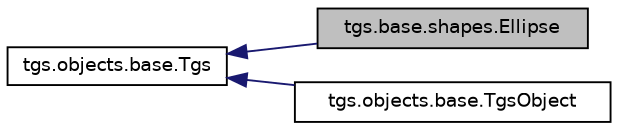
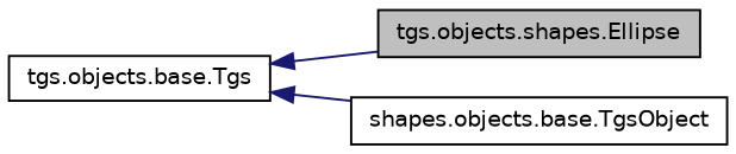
  digraph {
    rankdir=LR
    node [color=black fillcolor=white fontname=Helvetica fontsize=10 shape=record style=filled]
    edge [color=midnightblue dir=back fontname=Helvetica fontsize=10 labelfontname=Helvetica labelfontsize=10 style=solid]
-   n1 [fillcolor=grey75 fontcolor=black height=0.2 label="tgs.base.shapes.Ellipse" width=0.4]
-   n2 [height=0.2 label="tgs.objects.base.TgsObject" width=0.4]
+   n1 [fillcolor=grey75 fontcolor=black height=0.2 label="tgs.objects.shapes.Ellipse" width=0.4]
+   n2 [height=0.2 label="shapes.objects.base.TgsObject" width=0.4]
    n3 [height=0.2 label="tgs.objects.base.Tgs" width=0.4]
    n3 -> n1
    n3 -> n2
  }
